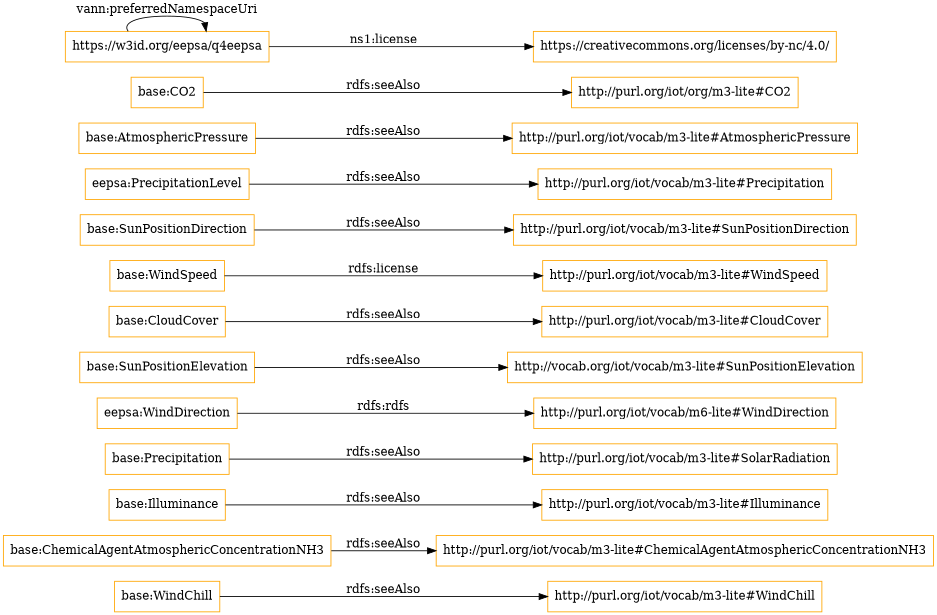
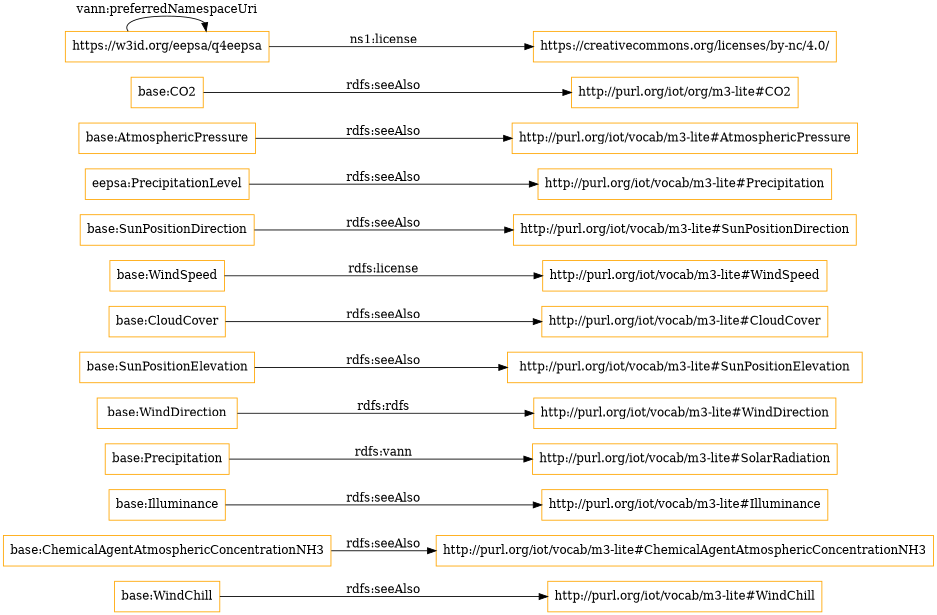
  digraph {
    rankdir=LR
    node [color=orange shape=rectangle]
    "base:WindChill"
    "http://purl.org/iot/vocab/m3-lite#WindChill"
    "base:ChemicalAgentAtmosphericConcentrationNH3"
    "http://purl.org/iot/vocab/m3-lite#ChemicalAgentAtmosphericConcentrationNH3"
    "base:Illuminance"
    "http://purl.org/iot/vocab/m3-lite#Illuminance"
    n7 [label="base:Precipitation"]
    "http://purl.org/iot/vocab/m3-lite#SolarRadiation"
-   "base:WindDirection" [label="eepsa:WindDirection"]
-   "http://purl.org/iot/vocab/m3-lite#WindDirection" [label="http://purl.org/iot/vocab/m6-lite#WindDirection"]
+   "base:WindDirection"
+   "http://purl.org/iot/vocab/m3-lite#WindDirection"
    "base:SunPositionElevation"
-   "http://purl.org/iot/vocab/m3-lite#SunPositionElevation" [label="http://vocab.org/iot/vocab/m3-lite#SunPositionElevation"]
+   "http://purl.org/iot/vocab/m3-lite#SunPositionElevation"
    "base:CloudCover"
    "http://purl.org/iot/vocab/m3-lite#CloudCover"
    "base:WindSpeed"
    "http://purl.org/iot/vocab/m3-lite#WindSpeed"
    "base:SunPositionDirection"
    "http://purl.org/iot/vocab/m3-lite#SunPositionDirection"
    n19 [label="eepsa:PrecipitationLevel"]
    "http://purl.org/iot/vocab/m3-lite#Precipitation"
    "base:AtmosphericPressure"
    "http://purl.org/iot/vocab/m3-lite#AtmosphericPressure"
    n23 [label="http://purl.org/iot/org/m3-lite#CO2"]
    "base:CO2"
    "https://w3id.org/eepsa/q4eepsa"
    "https://creativecommons.org/licenses/by-nc/4.0/"
    "base:WindChill" -> "http://purl.org/iot/vocab/m3-lite#WindChill" [label="rdfs:seeAlso"]
    "base:ChemicalAgentAtmosphericConcentrationNH3" -> "http://purl.org/iot/vocab/m3-lite#ChemicalAgentAtmosphericConcentrationNH3" [label="rdfs:seeAlso"]
    "base:Illuminance" -> "http://purl.org/iot/vocab/m3-lite#Illuminance" [label="rdfs:seeAlso"]
-   n7 -> "http://purl.org/iot/vocab/m3-lite#SolarRadiation" [label="rdfs:seeAlso"]
+   n7 -> "http://purl.org/iot/vocab/m3-lite#SolarRadiation" [label="rdfs:vann"]
    "base:WindDirection" -> "http://purl.org/iot/vocab/m3-lite#WindDirection" [label="rdfs:rdfs"]
    "base:SunPositionElevation" -> "http://purl.org/iot/vocab/m3-lite#SunPositionElevation" [label="rdfs:seeAlso"]
    "base:CloudCover" -> "http://purl.org/iot/vocab/m3-lite#CloudCover" [label="rdfs:seeAlso"]
    "base:WindSpeed" -> "http://purl.org/iot/vocab/m3-lite#WindSpeed" [label="rdfs:license"]
    "base:SunPositionDirection" -> "http://purl.org/iot/vocab/m3-lite#SunPositionDirection" [label="rdfs:seeAlso"]
    n19 -> "http://purl.org/iot/vocab/m3-lite#Precipitation" [label="rdfs:seeAlso"]
    "base:AtmosphericPressure" -> "http://purl.org/iot/vocab/m3-lite#AtmosphericPressure" [label="rdfs:seeAlso"]
    "base:CO2" -> n23 [label="rdfs:seeAlso"]
    "https://w3id.org/eepsa/q4eepsa" -> "https://w3id.org/eepsa/q4eepsa" [label="vann:preferredNamespaceUri"]
    "https://w3id.org/eepsa/q4eepsa" -> "https://creativecommons.org/licenses/by-nc/4.0/" [label="ns1:license"]
  }
